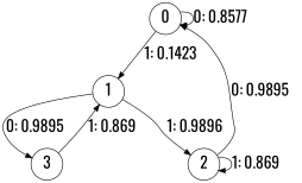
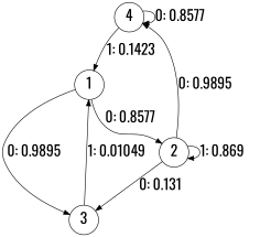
  digraph {
    fontname=Oswald
    node [fontname=Oswald fontsize=24 shape=circle]
    edge [fontname=Oswald fontsize=24]
-   0
+   0 [label=4]
    1
    3
    2
    0 -> 0 [label="0: 0.8577   "]
    0 -> 1 [label="1: 0.1423   "]
    1 -> 3 [label="0: 0.9895   "]
-   1 -> 2 [label="1: 0.9896   "]
-   3 -> 1 [label="1: 0.869    "]
+   1 -> 2 [label="0: 0.8577   "]
+   3 -> 1 [label="1: 0.01049  "]
    2 -> 0 [label="0: 0.9895   "]
+   2 -> 3 [label="0: 0.131    "]
    2 -> 2 [label="1: 0.869    "]
  }
